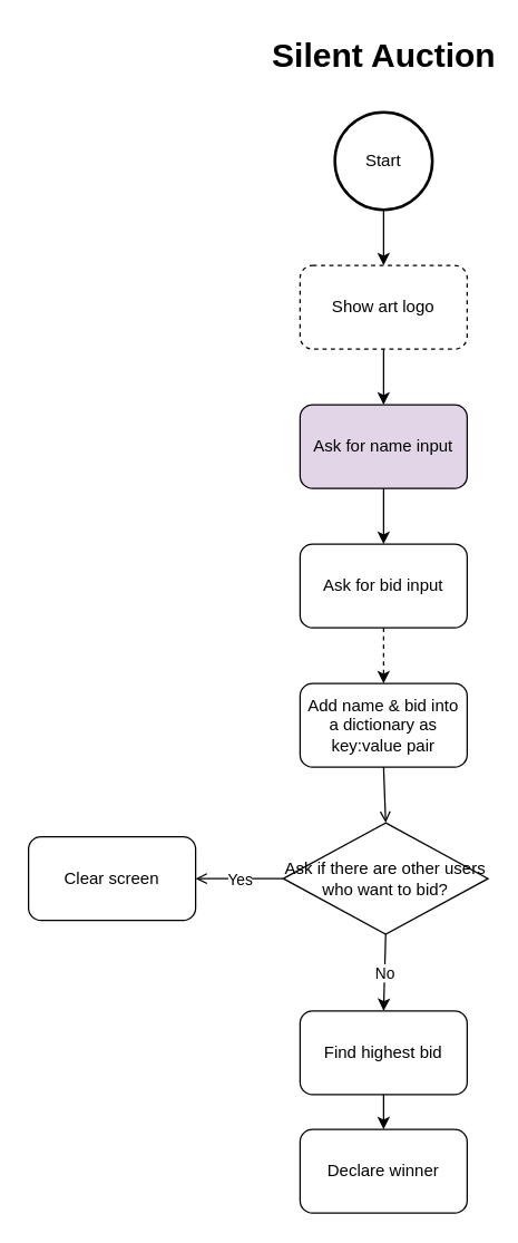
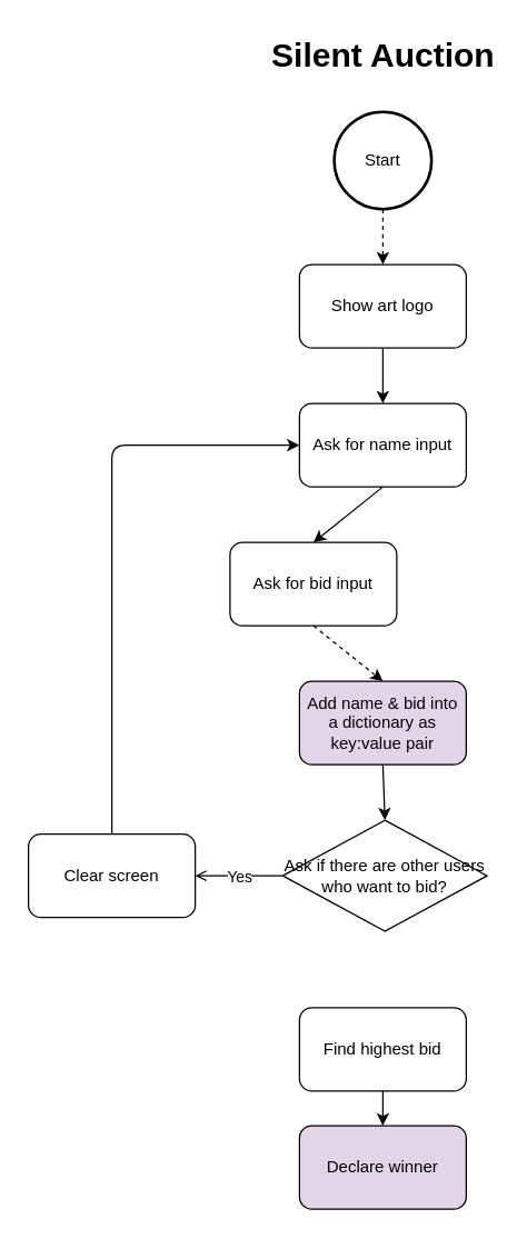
  <mxCell id="0" />
  <mxCell id="1" parent="0" />
  <mxCell id="2" value="Start" style="strokeWidth=2;html=1;shape=mxgraph.flowchart.start_2;whiteSpace=wrap;" vertex="1" parent="1"><mxGeometry x="240" y="80" width="70" height="70" as="geometry" /></mxCell>
  <mxCell id="3" value="Silent Auction" style="text;strokeColor=none;fillColor=none;html=1;fontSize=24;fontStyle=1;verticalAlign=middle;align=center;" vertex="1" parent="1"><mxGeometry x="225" y="20" width="100" height="40" as="geometry" /></mxCell>
- <mxCell id="4" value="Show art logo" style="rounded=1;whiteSpace=wrap;html=1;dashed=1;" vertex="1" parent="1"><mxGeometry x="215" y="190" width="120" height="60" as="geometry" /></mxCell>
- <mxCell id="5" value="" style="endArrow=classic;html=1;exitX=0.5;exitY=1;exitDx=0;exitDy=0;exitPerimeter=0;entryX=0.5;entryY=0;entryDx=0;entryDy=0;" edge="1" parent="1" source="2" target="4"><mxGeometry width="50" height="50" relative="1" as="geometry"><mxPoint x="250" y="230" as="sourcePoint" /><mxPoint x="300" y="180" as="targetPoint" /></mxGeometry></mxCell>
- <mxCell id="6" value="Ask for name input" style="rounded=1;whiteSpace=wrap;html=1;fillColor=#e1d5e7;" vertex="1" parent="1"><mxGeometry x="215" y="290" width="120" height="60" as="geometry" /></mxCell>
+ <mxCell id="4" value="Show art logo" style="rounded=1;whiteSpace=wrap;html=1;" vertex="1" parent="1"><mxGeometry x="215" y="190" width="120" height="60" as="geometry" /></mxCell>
+ <mxCell id="5" value="" style="endArrow=classic;html=1;exitX=0.5;exitY=1;exitDx=0;exitDy=0;exitPerimeter=0;entryX=0.5;entryY=0;entryDx=0;entryDy=0;dashed=1;" edge="1" parent="1" source="2" target="4"><mxGeometry width="50" height="50" relative="1" as="geometry"><mxPoint x="250" y="230" as="sourcePoint" /><mxPoint x="300" y="180" as="targetPoint" /></mxGeometry></mxCell>
+ <mxCell id="6" value="Ask for name input" style="rounded=1;whiteSpace=wrap;html=1;" vertex="1" parent="1"><mxGeometry x="215" y="290" width="120" height="60" as="geometry" /></mxCell>
  <mxCell id="7" value="" style="endArrow=classic;html=1;exitX=0.5;exitY=1;exitDx=0;exitDy=0;entryX=0.5;entryY=0;entryDx=0;entryDy=0;" edge="1" parent="1" source="4" target="6"><mxGeometry width="50" height="50" relative="1" as="geometry"><mxPoint x="285" y="160" as="sourcePoint" /><mxPoint x="380" y="280" as="targetPoint" /></mxGeometry></mxCell>
- <mxCell id="8" value="Ask for bid input" style="rounded=1;whiteSpace=wrap;html=1;" vertex="1" parent="1"><mxGeometry x="215" y="390" width="120" height="60" as="geometry" /></mxCell>
+ <mxCell id="8" value="Ask for bid input" style="rounded=1;whiteSpace=wrap;html=1;" vertex="1" parent="1"><mxGeometry x="165" y="390" width="120" height="60" as="geometry" /></mxCell>
  <mxCell id="9" value="" style="endArrow=classic;html=1;exitX=0.5;exitY=1;exitDx=0;exitDy=0;entryX=0.5;entryY=0;entryDx=0;entryDy=0;" edge="1" parent="1" source="6" target="8"><mxGeometry width="50" height="50" relative="1" as="geometry"><mxPoint x="250" y="430" as="sourcePoint" /><mxPoint x="300" y="380" as="targetPoint" /></mxGeometry></mxCell>
- <mxCell id="10" value="Add name &amp;amp; bid into a dictionary as key:value pair" style="rounded=1;whiteSpace=wrap;html=1;" vertex="1" parent="1"><mxGeometry x="215" y="490" width="120" height="60" as="geometry" /></mxCell>
+ <mxCell id="10" value="Add name &amp;amp; bid into a dictionary as key:value pair" style="rounded=1;whiteSpace=wrap;html=1;fillColor=#e1d5e7;" vertex="1" parent="1"><mxGeometry x="215" y="490" width="120" height="60" as="geometry" /></mxCell>
  <mxCell id="11" value="" style="endArrow=classic;html=1;exitX=0.5;exitY=1;exitDx=0;exitDy=0;entryX=0.5;entryY=0;entryDx=0;entryDy=0;dashed=1;" edge="1" parent="1" source="8" target="10"><mxGeometry width="50" height="50" relative="1" as="geometry"><mxPoint x="250" y="420" as="sourcePoint" /><mxPoint x="300" y="370" as="targetPoint" /></mxGeometry></mxCell>
  <mxCell id="12" value="Ask if there are other users who want to bid?" style="rhombus;whiteSpace=wrap;html=1;" vertex="1" parent="1"><mxGeometry x="203" y="590" width="147" height="80" as="geometry" /></mxCell>
- <mxCell id="13" value="" style="endArrow=open;html=1;exitX=0.5;exitY=1;exitDx=0;exitDy=0;entryX=0.5;entryY=0;entryDx=0;entryDy=0;" edge="1" parent="1" source="10" target="12"><mxGeometry width="50" height="50" relative="1" as="geometry"><mxPoint x="250" y="610" as="sourcePoint" /><mxPoint x="300" y="560" as="targetPoint" /></mxGeometry></mxCell>
+ <mxCell id="13" value="" style="endArrow=classic;html=1;exitX=0.5;exitY=1;exitDx=0;exitDy=0;entryX=0.5;entryY=0;entryDx=0;entryDy=0;" edge="1" parent="1" source="10" target="12"><mxGeometry width="50" height="50" relative="1" as="geometry"><mxPoint x="250" y="610" as="sourcePoint" /><mxPoint x="300" y="560" as="targetPoint" /></mxGeometry></mxCell>
  <mxCell id="14" value="Find highest bid" style="rounded=1;whiteSpace=wrap;html=1;" vertex="1" parent="1"><mxGeometry x="215" y="725" width="120" height="60" as="geometry" /></mxCell>
- <mxCell id="15" value="Declare winner" style="rounded=1;whiteSpace=wrap;html=1;" vertex="1" parent="1"><mxGeometry x="215" y="810" width="120" height="60" as="geometry" /></mxCell>
- <mxCell id="16" value="" style="endArrow=classic;html=1;exitX=0.5;exitY=1;exitDx=0;exitDy=0;entryX=0.5;entryY=0;entryDx=0;entryDy=0;" edge="1" parent="1" source="12" target="14"><mxGeometry relative="1" as="geometry"><mxPoint x="220" y="680" as="sourcePoint" /><mxPoint x="320" y="680" as="targetPoint" /></mxGeometry></mxCell>
- <mxCell id="17" value="No" style="edgeLabel;resizable=0;html=1;align=center;verticalAlign=middle;" connectable="0" vertex="1" parent="16"><mxGeometry relative="1" as="geometry" /></mxCell>
+ <mxCell id="15" value="Declare winner" style="rounded=1;whiteSpace=wrap;html=1;fillColor=#e1d5e7;" vertex="1" parent="1"><mxGeometry x="215" y="810" width="120" height="60" as="geometry" /></mxCell>
  <mxCell id="18" value="" style="endArrow=classic;html=1;exitX=0.5;exitY=1;exitDx=0;exitDy=0;entryX=0.5;entryY=0;entryDx=0;entryDy=0;" edge="1" parent="1" source="14" target="15"><mxGeometry width="50" height="50" relative="1" as="geometry"><mxPoint x="250" y="710" as="sourcePoint" /><mxPoint x="300" y="660" as="targetPoint" /></mxGeometry></mxCell>
  <mxCell id="19" value="Clear screen" style="rounded=1;whiteSpace=wrap;html=1;" vertex="1" parent="1"><mxGeometry x="20" y="600" width="120" height="60" as="geometry" /></mxCell>
  <mxCell id="20" value="" style="endArrow=open;html=1;exitX=0;exitY=0.5;exitDx=0;exitDy=0;entryX=1;entryY=0.5;entryDx=0;entryDy=0;" edge="1" parent="1" source="12" target="19"><mxGeometry relative="1" as="geometry"><mxPoint x="220" y="480" as="sourcePoint" /><mxPoint x="320" y="480" as="targetPoint" /></mxGeometry></mxCell>
  <mxCell id="21" value="Yes" style="edgeLabel;resizable=0;html=1;align=center;verticalAlign=middle;" connectable="0" vertex="1" parent="20"><mxGeometry relative="1" as="geometry" /></mxCell>
+ <mxCell id="22" value="" style="endArrow=classic;html=1;exitX=0.5;exitY=0;exitDx=0;exitDy=0;entryX=0;entryY=0.5;entryDx=0;entryDy=0;" edge="1" parent="1" source="19" target="6"><mxGeometry width="50" height="50" relative="1" as="geometry"><mxPoint x="250" y="510" as="sourcePoint" /><mxPoint x="300" y="460" as="targetPoint" /><Array as="points"><mxPoint x="80" y="320" /></Array></mxGeometry></mxCell>
